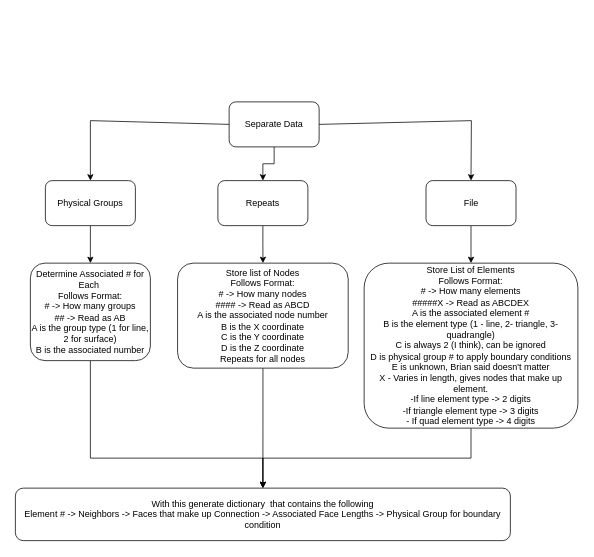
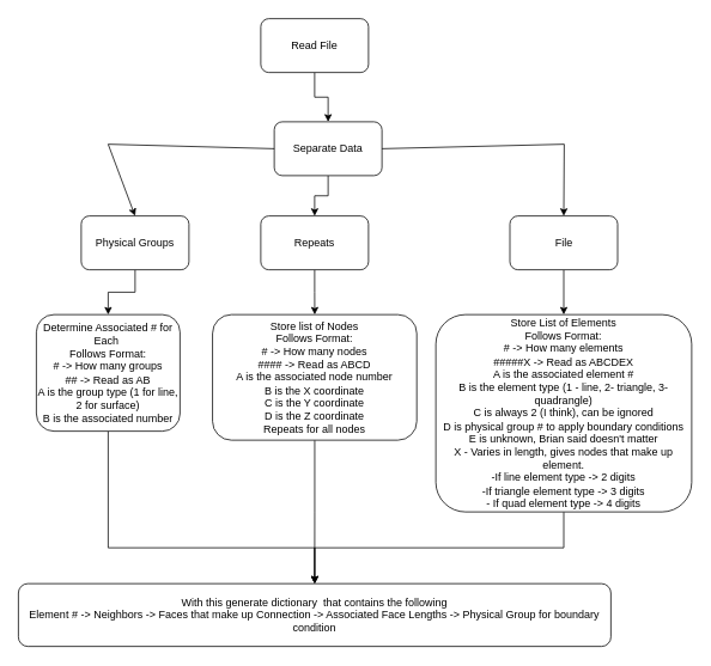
  <mxCell id="0" />
  <mxCell id="1" parent="0" />
+ <mxCell id="2" value="" style="edgeStyle=orthogonalEdgeStyle;rounded=0;orthogonalLoop=1;jettySize=auto;html=1;" edge="1" parent="1" source="3" target="7"><mxGeometry relative="1" as="geometry" /></mxCell>
+ <mxCell id="3" value="Read File" style="rounded=1;whiteSpace=wrap;html=1;" vertex="1" parent="1"><mxGeometry x="290" y="20" width="120" height="60" as="geometry" /></mxCell>
  <mxCell id="4" value="" style="edgeStyle=orthogonalEdgeStyle;rounded=0;orthogonalLoop=1;jettySize=auto;html=1;" edge="1" parent="1" source="5" target="19"><mxGeometry relative="1" as="geometry" /></mxCell>
  <mxCell id="5" value="File" style="rounded=1;whiteSpace=wrap;html=1;" vertex="1" parent="1"><mxGeometry x="567.5" y="240" width="120" height="60" as="geometry" /></mxCell>
  <mxCell id="6" value="" style="edgeStyle=orthogonalEdgeStyle;rounded=0;orthogonalLoop=1;jettySize=auto;html=1;" edge="1" parent="1" source="7" target="9"><mxGeometry relative="1" as="geometry" /></mxCell>
  <mxCell id="7" value="Separate Data" style="rounded=1;whiteSpace=wrap;html=1;" vertex="1" parent="1"><mxGeometry x="305" y="135" width="120" height="60" as="geometry" /></mxCell>
  <mxCell id="8" value="" style="edgeStyle=orthogonalEdgeStyle;rounded=0;orthogonalLoop=1;jettySize=auto;html=1;" edge="1" parent="1" source="9" target="17"><mxGeometry relative="1" as="geometry" /></mxCell>
  <mxCell id="9" value="Repeats" style="rounded=1;whiteSpace=wrap;html=1;" vertex="1" parent="1"><mxGeometry x="290" y="240" width="120" height="60" as="geometry" /></mxCell>
  <mxCell id="10" value="" style="edgeStyle=orthogonalEdgeStyle;rounded=0;orthogonalLoop=1;jettySize=auto;html=1;" edge="1" parent="1" source="11" target="15"><mxGeometry relative="1" as="geometry" /></mxCell>
- <mxCell id="11" value="Physical Groups" style="rounded=1;whiteSpace=wrap;html=1;" vertex="1" parent="1"><mxGeometry x="60" y="240" width="120" height="60" as="geometry" /></mxCell>
+ <mxCell id="11" value="Physical Groups" style="rounded=1;whiteSpace=wrap;html=1;" vertex="1" parent="1"><mxGeometry x="90" y="240" width="120" height="60" as="geometry" /></mxCell>
  <mxCell id="12" value="" style="endArrow=classic;html=1;rounded=0;exitX=0;exitY=0.5;exitDx=0;exitDy=0;entryX=0.5;entryY=0;entryDx=0;entryDy=0;" edge="1" parent="1" source="7" target="11"><mxGeometry width="50" height="50" relative="1" as="geometry"><mxPoint x="330" y="70" as="sourcePoint" /><mxPoint x="120" y="160" as="targetPoint" /><Array as="points"><mxPoint x="120" y="160" /></Array></mxGeometry></mxCell>
  <mxCell id="13" value="" style="endArrow=classic;html=1;rounded=0;exitX=1;exitY=0.5;exitDx=0;exitDy=0;entryX=0.5;entryY=0;entryDx=0;entryDy=0;" edge="1" parent="1" source="7" target="5"><mxGeometry width="50" height="50" relative="1" as="geometry"><mxPoint x="300" y="170" as="sourcePoint" /><mxPoint x="130" y="250" as="targetPoint" /><Array as="points"><mxPoint x="628" y="160" /></Array></mxGeometry></mxCell>
  <mxCell id="14" style="edgeStyle=orthogonalEdgeStyle;rounded=0;orthogonalLoop=1;jettySize=auto;html=1;entryX=0.5;entryY=0;entryDx=0;entryDy=0;" edge="1" parent="1" source="15" target="20"><mxGeometry relative="1" as="geometry"><Array as="points"><mxPoint x="120" y="610" /><mxPoint x="350" y="610" /></Array></mxGeometry></mxCell>
  <mxCell id="15" value="Determine Associated # for Each&amp;nbsp;&lt;br&gt;Follows Format:&lt;br&gt;# -&amp;gt; How many groups&lt;br&gt;## -&amp;gt; Read as AB&lt;br&gt;A is the group type (1 for line, 2 for surface)&lt;br&gt;B is the associated number" style="rounded=1;whiteSpace=wrap;html=1;" vertex="1" parent="1"><mxGeometry x="40" y="350" width="160" height="130" as="geometry" /></mxCell>
  <mxCell id="16" value="" style="edgeStyle=orthogonalEdgeStyle;rounded=0;orthogonalLoop=1;jettySize=auto;html=1;" edge="1" parent="1" source="17" target="20"><mxGeometry relative="1" as="geometry" /></mxCell>
  <mxCell id="17" value="Store list of Nodes&lt;br&gt;Follows Format:&lt;br&gt;# -&amp;gt; How many nodes&lt;br&gt;#### -&amp;gt; Read as ABCD&lt;br&gt;A is the associated node number&lt;br&gt;B is the X coordinate&lt;br&gt;C is the Y coordinate&lt;br&gt;D is the Z coordinate&lt;br&gt;Repeats for all nodes" style="rounded=1;whiteSpace=wrap;html=1;" vertex="1" parent="1"><mxGeometry x="236.25" y="350" width="227.5" height="140" as="geometry" /></mxCell>
  <mxCell id="18" value="" style="edgeStyle=orthogonalEdgeStyle;rounded=0;orthogonalLoop=1;jettySize=auto;html=1;" edge="1" parent="1" source="19" target="20"><mxGeometry relative="1" as="geometry" /></mxCell>
  <mxCell id="19" value="Store List of Elements&lt;br&gt;Follows Format:&lt;br&gt;# -&amp;gt; How many elements&lt;br&gt;#####X -&amp;gt; Read as ABCDEX&lt;br&gt;A is the associated element #&lt;br&gt;B is the element type (1 - line, 2- triangle, 3- quadrangle)&lt;br&gt;C is always 2 (I think), can be ignored&lt;br&gt;D is physical group # to apply boundary conditions&lt;br&gt;E is unknown, Brian said doesn't matter&lt;br&gt;X - Varies in length, gives nodes that make up element. &lt;br&gt;-If line element type -&amp;gt; 2 digits&lt;br&gt;-If triangle element type -&amp;gt; 3 digits&lt;br&gt;- If quad element type -&amp;gt; 4 digits" style="rounded=1;whiteSpace=wrap;html=1;" vertex="1" parent="1"><mxGeometry x="485" y="350" width="285" height="220" as="geometry" /></mxCell>
  <mxCell id="20" value="With this generate dictionary&amp;nbsp; that contains the following&lt;br&gt;Element # -&amp;gt; Neighbors -&amp;gt; Faces that make up Connection -&amp;gt; Associated Face Lengths -&amp;gt; Physical Group for boundary condition" style="rounded=1;whiteSpace=wrap;html=1;" vertex="1" parent="1"><mxGeometry x="20" y="650" width="660" height="70" as="geometry" /></mxCell>
